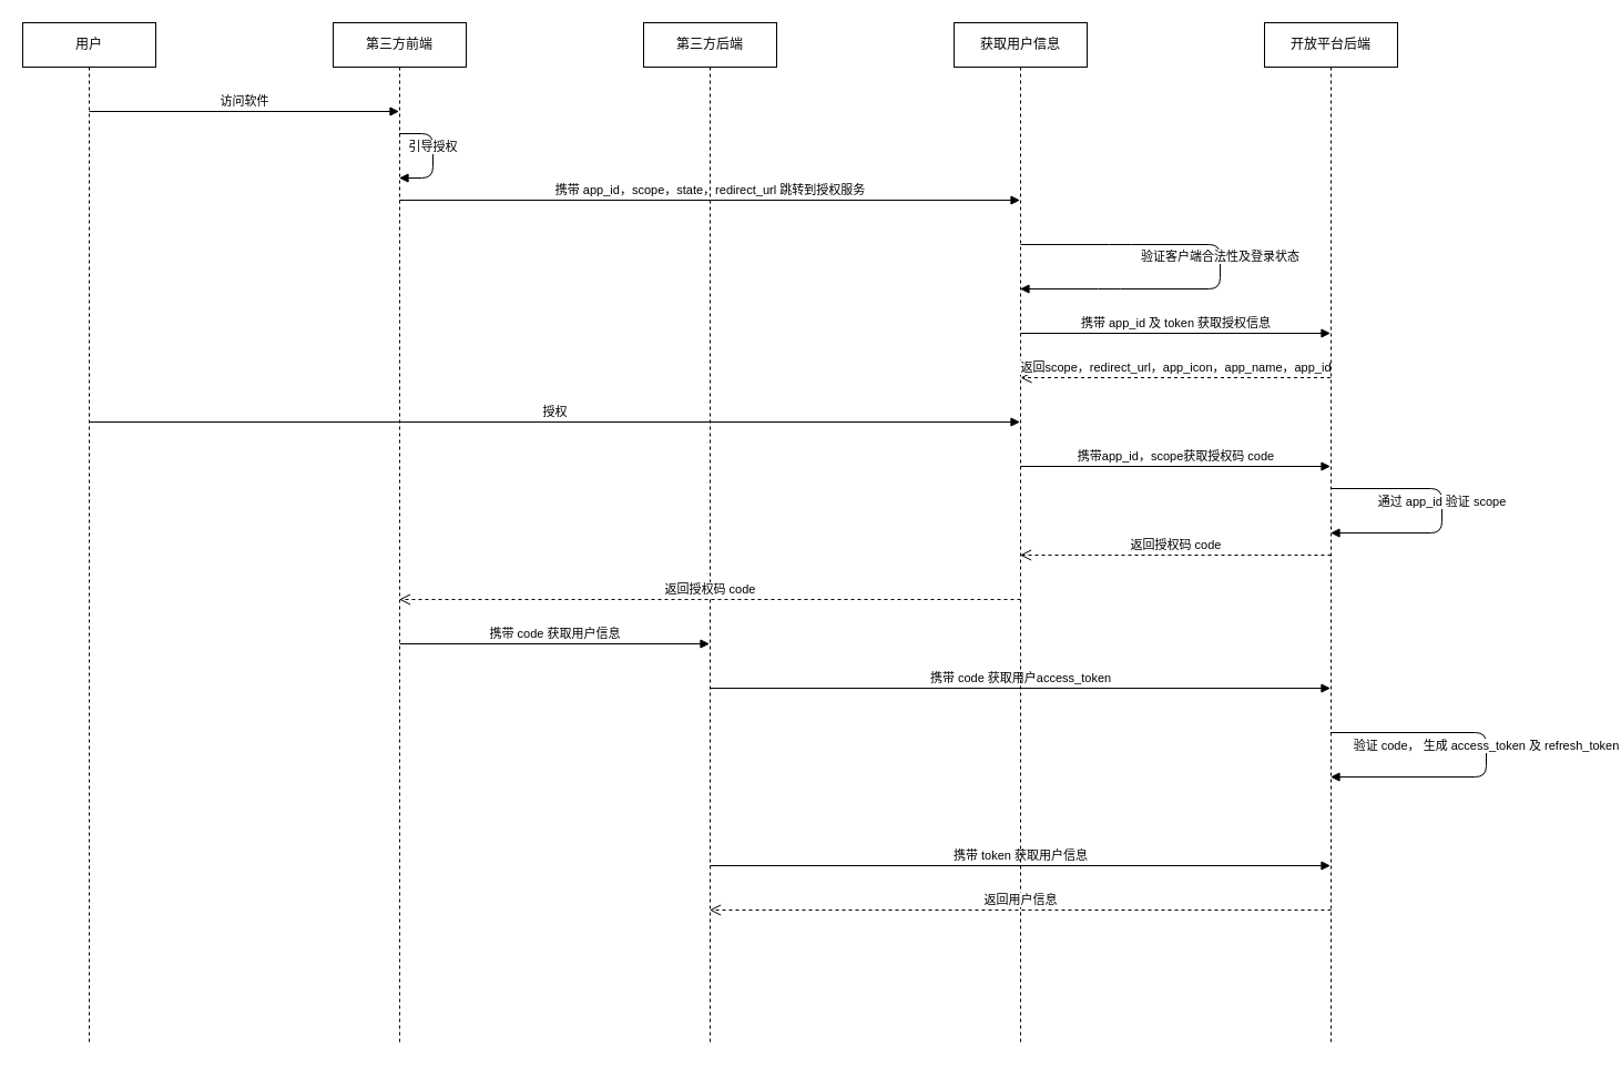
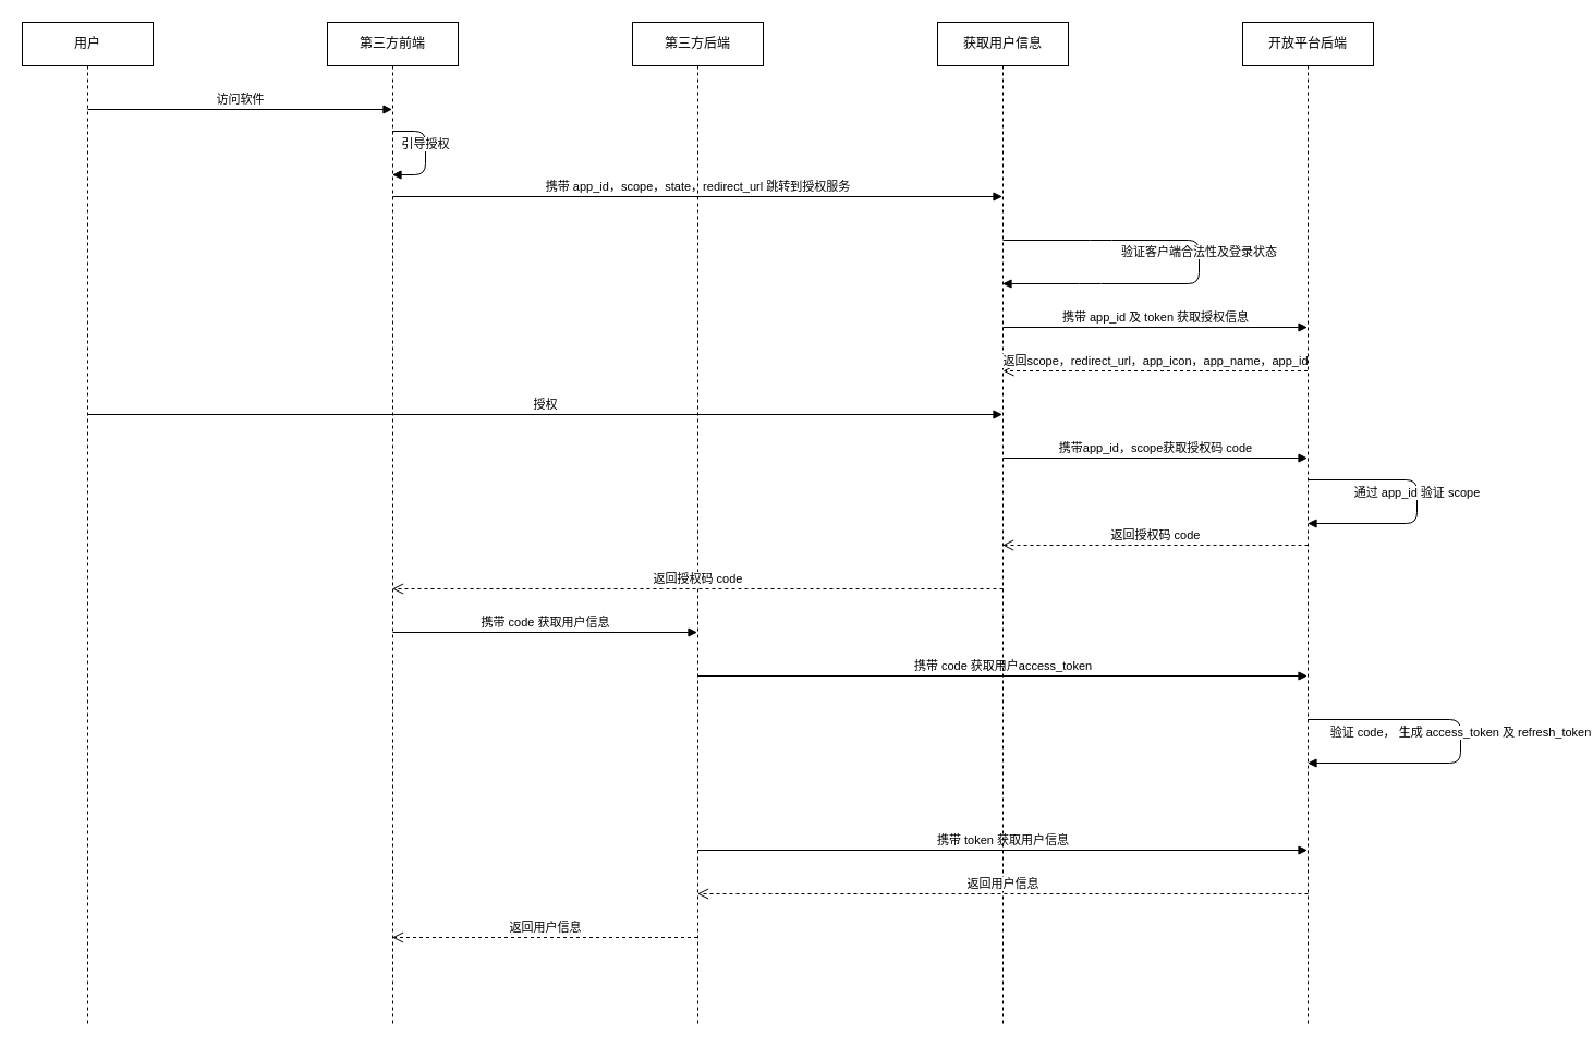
  <mxCell id="0" />
  <mxCell id="1" parent="0" />
  <mxCell id="2" value="用户" style="shape=umlLifeline;perimeter=lifelinePerimeter;whiteSpace=wrap;html=1;container=1;collapsible=0;recursiveResize=0;outlineConnect=0;" parent="1" vertex="1"><mxGeometry x="20" y="20" width="120" height="920" as="geometry" /></mxCell>
  <mxCell id="3" value="访问软件" style="html=1;verticalAlign=bottom;endArrow=block;" parent="2" target="5" edge="1"><mxGeometry width="80" relative="1" as="geometry"><mxPoint x="60" y="80" as="sourcePoint" /><mxPoint x="200" y="80" as="targetPoint" /></mxGeometry></mxCell>
  <mxCell id="4" value="授权" style="html=1;verticalAlign=bottom;endArrow=block;" parent="2" target="11" edge="1"><mxGeometry width="80" relative="1" as="geometry"><mxPoint x="60" y="360" as="sourcePoint" /><mxPoint x="140" y="360" as="targetPoint" /></mxGeometry></mxCell>
  <mxCell id="5" value="第三方前端" style="shape=umlLifeline;perimeter=lifelinePerimeter;whiteSpace=wrap;html=1;container=1;collapsible=0;recursiveResize=0;outlineConnect=0;" parent="1" vertex="1"><mxGeometry x="300" y="20" width="120" height="920" as="geometry" /></mxCell>
  <mxCell id="6" value="携带 app_id，scope，state，redirect_url 跳转到授权服务" style="html=1;verticalAlign=bottom;endArrow=block;" parent="5" target="11" edge="1"><mxGeometry width="80" relative="1" as="geometry"><mxPoint x="60" y="160" as="sourcePoint" /><mxPoint x="140" y="160" as="targetPoint" /></mxGeometry></mxCell>
  <mxCell id="7" value="携带 code 获取用户信息" style="html=1;verticalAlign=bottom;endArrow=block;" parent="5" target="8" edge="1"><mxGeometry width="80" relative="1" as="geometry"><mxPoint x="60" y="560" as="sourcePoint" /><mxPoint x="140" y="560" as="targetPoint" /></mxGeometry></mxCell>
  <mxCell id="8" value="第三方后端" style="shape=umlLifeline;perimeter=lifelinePerimeter;whiteSpace=wrap;html=1;container=1;collapsible=0;recursiveResize=0;outlineConnect=0;" parent="1" vertex="1"><mxGeometry x="580" y="20" width="120" height="920" as="geometry" /></mxCell>
  <mxCell id="9" value="携带 code 获取用户access_token" style="html=1;verticalAlign=bottom;endArrow=block;" parent="8" target="15" edge="1"><mxGeometry width="80" relative="1" as="geometry"><mxPoint x="60" y="600" as="sourcePoint" /><mxPoint x="140" y="600" as="targetPoint" /></mxGeometry></mxCell>
  <mxCell id="10" value="携带 token 获取用户信息" style="html=1;verticalAlign=bottom;endArrow=block;" parent="8" target="15" edge="1"><mxGeometry width="80" relative="1" as="geometry"><mxPoint x="60" y="760" as="sourcePoint" /><mxPoint x="140" y="760" as="targetPoint" /></mxGeometry></mxCell>
  <mxCell id="11" value="获取用户信息" style="shape=umlLifeline;perimeter=lifelinePerimeter;whiteSpace=wrap;html=1;container=1;collapsible=0;recursiveResize=0;outlineConnect=0;" parent="1" vertex="1"><mxGeometry x="860" y="20" width="120" height="920" as="geometry" /></mxCell>
  <mxCell id="12" value="携带 app_id 及 token 获取授权信息" style="html=1;verticalAlign=bottom;endArrow=block;" parent="11" target="15" edge="1"><mxGeometry width="80" relative="1" as="geometry"><mxPoint x="60" y="280" as="sourcePoint" /><mxPoint x="140" y="280" as="targetPoint" /></mxGeometry></mxCell>
  <mxCell id="13" value="返回scope，redirect_url，app_icon，app_name，app_id" style="html=1;verticalAlign=bottom;endArrow=open;dashed=1;endSize=8;" parent="11" source="15" edge="1"><mxGeometry relative="1" as="geometry"><mxPoint x="140" y="320" as="sourcePoint" /><mxPoint x="60" y="320" as="targetPoint" /></mxGeometry></mxCell>
  <mxCell id="14" value="携带app_id，scope获取授权码 code" style="html=1;verticalAlign=bottom;endArrow=block;" parent="11" target="15" edge="1"><mxGeometry width="80" relative="1" as="geometry"><mxPoint x="60" y="400" as="sourcePoint" /><mxPoint x="140" y="400" as="targetPoint" /></mxGeometry></mxCell>
  <mxCell id="15" value="开放平台后端" style="shape=umlLifeline;perimeter=lifelinePerimeter;whiteSpace=wrap;html=1;container=1;collapsible=0;recursiveResize=0;outlineConnect=0;" parent="1" vertex="1"><mxGeometry x="1140" y="20" width="120" height="920" as="geometry" /></mxCell>
  <mxCell id="16" value="引导授权" style="html=1;verticalAlign=bottom;endArrow=block;" parent="1" source="5" target="5" edge="1"><mxGeometry width="80" relative="1" as="geometry"><mxPoint x="410" y="120" as="sourcePoint" /><mxPoint x="330" y="680" as="targetPoint" /><Array as="points"><mxPoint x="390" y="120" /><mxPoint x="390" y="160" /></Array></mxGeometry></mxCell>
  <mxCell id="17" value="验证客户端合法性及登录状态" style="html=1;verticalAlign=bottom;endArrow=block;" parent="1" target="11" edge="1"><mxGeometry width="80" relative="1" as="geometry"><mxPoint x="920" y="220" as="sourcePoint" /><mxPoint x="920" y="220" as="targetPoint" /><Array as="points"><mxPoint x="1010" y="220" /><mxPoint x="1100" y="220" /><mxPoint x="1100" y="260" /><mxPoint x="1000" y="260" /></Array></mxGeometry></mxCell>
  <mxCell id="18" value="返回授权码 code" style="html=1;verticalAlign=bottom;endArrow=open;dashed=1;endSize=8;" parent="1" target="11" edge="1"><mxGeometry relative="1" as="geometry"><mxPoint x="1200" y="500" as="sourcePoint" /><mxPoint x="1120" y="500" as="targetPoint" /></mxGeometry></mxCell>
  <mxCell id="19" value="通过 app_id 验证 scope" style="html=1;verticalAlign=bottom;endArrow=block;" parent="1" source="15" target="15" edge="1"><mxGeometry width="80" relative="1" as="geometry"><mxPoint x="1200" y="440" as="sourcePoint" /><mxPoint x="1280" y="440" as="targetPoint" /><Array as="points"><mxPoint x="1300" y="440" /><mxPoint x="1300" y="480" /></Array></mxGeometry></mxCell>
  <mxCell id="20" value="返回授权码 code" style="html=1;verticalAlign=bottom;endArrow=open;dashed=1;endSize=8;" parent="1" target="5" edge="1"><mxGeometry relative="1" as="geometry"><mxPoint x="920" y="540" as="sourcePoint" /><mxPoint x="640" y="540" as="targetPoint" /></mxGeometry></mxCell>
  <mxCell id="21" value="验证 code， 生成 access_token 及 refresh_token" style="html=1;verticalAlign=bottom;endArrow=block;" parent="1" source="15" target="15" edge="1"><mxGeometry width="80" relative="1" as="geometry"><mxPoint x="920" y="660" as="sourcePoint" /><mxPoint x="1000" y="660" as="targetPoint" /><Array as="points"><mxPoint x="1340" y="660" /><mxPoint x="1340" y="700" /></Array></mxGeometry></mxCell>
  <mxCell id="22" value="返回用户信息" style="html=1;verticalAlign=bottom;endArrow=open;dashed=1;endSize=8;" parent="1" target="8" edge="1"><mxGeometry relative="1" as="geometry"><mxPoint x="1200" y="820" as="sourcePoint" /><mxPoint x="1120" y="820" as="targetPoint" /></mxGeometry></mxCell>
+ <mxCell id="23" value="返回用户信息" style="html=1;verticalAlign=bottom;endArrow=open;dashed=1;endSize=8;" parent="1" source="8" target="5" edge="1"><mxGeometry relative="1" as="geometry"><mxPoint x="1210" y="830" as="sourcePoint" /><mxPoint x="649.5" y="830" as="targetPoint" /><Array as="points"><mxPoint x="500" y="860" /></Array></mxGeometry></mxCell>
